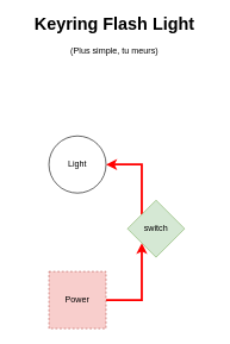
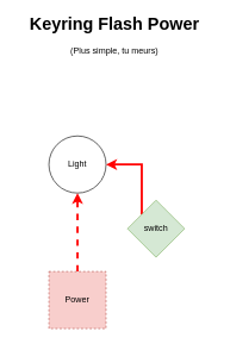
  <mxCell id="0" />
  <mxCell id="1" parent="0" />
  <mxCell id="2" value="Light" style="ellipse;whiteSpace=wrap;html=1;aspect=fixed;" vertex="1" parent="1"><mxGeometry x="68" y="190" width="80" height="80" as="geometry" /></mxCell>
- <mxCell id="4" style="edgeStyle=orthogonalEdgeStyle;rounded=0;orthogonalLoop=1;jettySize=auto;html=1;exitX=1;exitY=0.5;exitDx=0;exitDy=0;entryX=0;entryY=1;entryDx=0;entryDy=0;strokeColor=#FF0000;strokeWidth=3;" edge="1" parent="1" source="5" target="7"><mxGeometry relative="1" as="geometry" /></mxCell>
+ <mxCell id="3" style="edgeStyle=orthogonalEdgeStyle;rounded=0;orthogonalLoop=1;jettySize=auto;html=1;entryX=0.5;entryY=1;entryDx=0;entryDy=0;strokeWidth=3;strokeColor=#FF0000;dashed=1;" edge="1" parent="1" source="5" target="2"><mxGeometry relative="1" as="geometry" /></mxCell>
  <mxCell id="5" value="Power" style="whiteSpace=wrap;html=1;aspect=fixed;fillColor=#f8cecc;strokeColor=#b85450;dashed=1;" vertex="1" parent="1"><mxGeometry x="68" y="380" width="80" height="80" as="geometry" /></mxCell>
  <mxCell id="6" style="edgeStyle=orthogonalEdgeStyle;rounded=0;orthogonalLoop=1;jettySize=auto;html=1;exitX=0;exitY=0;exitDx=0;exitDy=0;entryX=1;entryY=0.5;entryDx=0;entryDy=0;strokeColor=#FF0000;strokeWidth=3;" edge="1" parent="1" source="7" target="2"><mxGeometry relative="1" as="geometry"><Array as="points"><mxPoint x="198" y="230" /></Array></mxGeometry></mxCell>
  <mxCell id="7" value="switch" style="rhombus;whiteSpace=wrap;html=1;fillColor=#d5e8d4;strokeColor=#82b366;" vertex="1" parent="1"><mxGeometry x="178" y="280" width="80" height="80" as="geometry" /></mxCell>
- <mxCell id="8" value="&lt;h1&gt;Keyring Flash Light&lt;/h1&gt;&lt;div&gt;(Plus simple, tu meurs)&lt;/div&gt;" style="text;html=1;strokeColor=none;fillColor=none;align=center;verticalAlign=middle;whiteSpace=wrap;rounded=0;" vertex="1" parent="1"><mxGeometry x="20" y="20" width="280" height="40" as="geometry" /></mxCell>
+ <mxCell id="8" value="&lt;h1&gt;Keyring Flash Power&lt;/h1&gt;&lt;div&gt;(Plus simple, tu meurs)&lt;/div&gt;" style="text;html=1;strokeColor=none;fillColor=none;align=center;verticalAlign=middle;whiteSpace=wrap;rounded=0;" vertex="1" parent="1"><mxGeometry x="20" y="20" width="280" height="40" as="geometry" /></mxCell>
